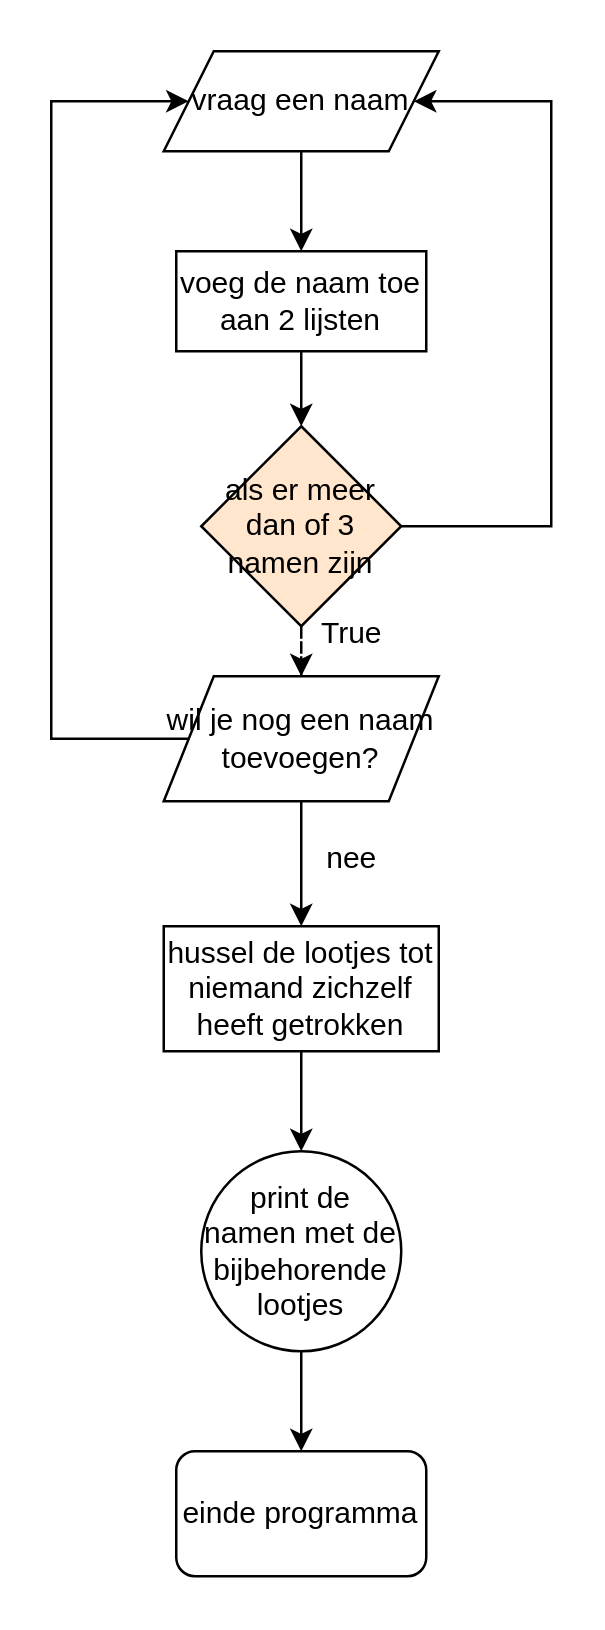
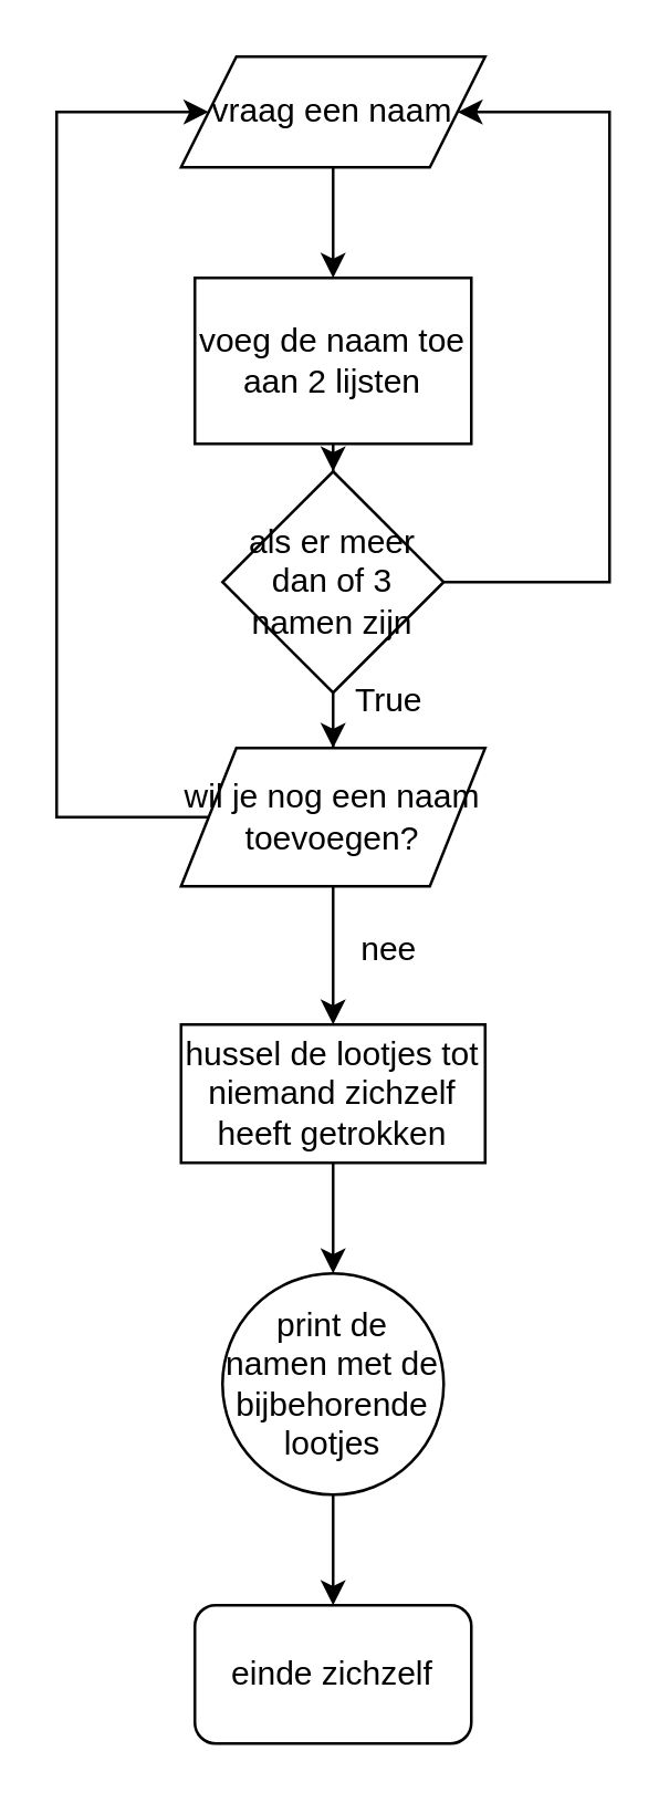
  <mxCell id="0" />
  <mxCell id="1" parent="0" />
  <mxCell id="2" style="edgeStyle=orthogonalEdgeStyle;rounded=0;orthogonalLoop=1;jettySize=auto;html=1;exitX=0.5;exitY=1;exitDx=0;exitDy=0;" edge="1" parent="1" source="3" target="5"><mxGeometry relative="1" as="geometry" /></mxCell>
  <mxCell id="3" value="vraag een naam" style="shape=parallelogram;perimeter=parallelogramPerimeter;whiteSpace=wrap;html=1;fixedSize=1;" vertex="1" parent="1"><mxGeometry x="65" y="20" width="110" height="40" as="geometry" /></mxCell>
  <mxCell id="4" style="edgeStyle=orthogonalEdgeStyle;rounded=0;orthogonalLoop=1;jettySize=auto;html=1;exitX=0.5;exitY=1;exitDx=0;exitDy=0;" edge="1" parent="1" source="5" target="8"><mxGeometry relative="1" as="geometry"><mxPoint x="120" y="180" as="targetPoint" /></mxGeometry></mxCell>
- <mxCell id="5" value="voeg de naam toe aan 2 lijsten" style="rounded=0;whiteSpace=wrap;html=1;" vertex="1" parent="1"><mxGeometry x="70" y="100" width="100" height="40" as="geometry" /></mxCell>
+ <mxCell id="5" value="voeg de naam toe aan 2 lijsten" style="rounded=0;whiteSpace=wrap;html=1;" vertex="1" parent="1"><mxGeometry x="70" y="100" width="100" height="60" as="geometry" /></mxCell>
  <mxCell id="6" style="edgeStyle=orthogonalEdgeStyle;rounded=0;orthogonalLoop=1;jettySize=auto;html=1;exitX=1;exitY=0.5;exitDx=0;exitDy=0;entryX=1;entryY=0.5;entryDx=0;entryDy=0;" edge="1" parent="1" source="8" target="3"><mxGeometry relative="1" as="geometry"><Array as="points"><mxPoint x="220" y="210" /><mxPoint x="220" y="40" /></Array></mxGeometry></mxCell>
- <mxCell id="7" style="edgeStyle=orthogonalEdgeStyle;rounded=0;orthogonalLoop=1;jettySize=auto;html=1;exitX=0.5;exitY=1;exitDx=0;exitDy=0;dashed=1;" edge="1" parent="1" source="8" target="11"><mxGeometry relative="1" as="geometry"><mxPoint x="120" y="290" as="targetPoint" /></mxGeometry></mxCell>
- <mxCell id="8" value="als er meer dan of 3 namen zijn" style="rhombus;whiteSpace=wrap;html=1;fillColor=#ffe6cc;" vertex="1" parent="1"><mxGeometry x="80" y="170" width="80" height="80" as="geometry" /></mxCell>
+ <mxCell id="7" style="edgeStyle=orthogonalEdgeStyle;rounded=0;orthogonalLoop=1;jettySize=auto;html=1;exitX=0.5;exitY=1;exitDx=0;exitDy=0;" edge="1" parent="1" source="8" target="11"><mxGeometry relative="1" as="geometry"><mxPoint x="120" y="290" as="targetPoint" /></mxGeometry></mxCell>
+ <mxCell id="8" value="als er meer dan of 3 namen zijn" style="rhombus;whiteSpace=wrap;html=1;" vertex="1" parent="1"><mxGeometry x="80" y="170" width="80" height="80" as="geometry" /></mxCell>
  <mxCell id="9" style="edgeStyle=orthogonalEdgeStyle;rounded=0;orthogonalLoop=1;jettySize=auto;html=1;exitX=0;exitY=0.5;exitDx=0;exitDy=0;entryX=0;entryY=0.5;entryDx=0;entryDy=0;" edge="1" parent="1" source="11" target="3"><mxGeometry relative="1" as="geometry"><Array as="points"><mxPoint x="20" y="295" /><mxPoint x="20" y="40" /></Array></mxGeometry></mxCell>
  <mxCell id="10" style="edgeStyle=orthogonalEdgeStyle;rounded=0;orthogonalLoop=1;jettySize=auto;html=1;exitX=0.5;exitY=1;exitDx=0;exitDy=0;" edge="1" parent="1" source="11"><mxGeometry relative="1" as="geometry"><mxPoint x="120" y="370" as="targetPoint" /></mxGeometry></mxCell>
  <mxCell id="11" value="wil je nog een naam toevoegen?" style="shape=parallelogram;perimeter=parallelogramPerimeter;whiteSpace=wrap;html=1;fixedSize=1;" vertex="1" parent="1"><mxGeometry x="65" y="270" width="110" height="50" as="geometry" /></mxCell>
  <mxCell id="12" value="True" style="text;html=1;align=center;verticalAlign=middle;resizable=0;points=[];autosize=1;strokeColor=none;fillColor=none;" vertex="1" parent="1"><mxGeometry x="115" y="238" width="50" height="30" as="geometry" /></mxCell>
  <mxCell id="13" value="nee" style="text;html=1;align=center;verticalAlign=middle;resizable=0;points=[];autosize=1;strokeColor=none;fillColor=none;" vertex="1" parent="1"><mxGeometry x="120" y="328" width="40" height="30" as="geometry" /></mxCell>
  <mxCell id="14" style="edgeStyle=orthogonalEdgeStyle;rounded=0;orthogonalLoop=1;jettySize=auto;html=1;exitX=0.5;exitY=1;exitDx=0;exitDy=0;" edge="1" parent="1" source="15"><mxGeometry relative="1" as="geometry"><mxPoint x="120" y="460" as="targetPoint" /></mxGeometry></mxCell>
  <mxCell id="15" value="hussel de lootjes tot niemand zichzelf heeft getrokken" style="whiteSpace=wrap;html=1;" vertex="1" parent="1"><mxGeometry x="65" y="370" width="110" height="50" as="geometry" /></mxCell>
  <mxCell id="16" style="edgeStyle=orthogonalEdgeStyle;rounded=0;orthogonalLoop=1;jettySize=auto;html=1;exitX=0.5;exitY=1;exitDx=0;exitDy=0;" edge="1" parent="1" source="17" target="18"><mxGeometry relative="1" as="geometry"><mxPoint x="120" y="590" as="targetPoint" /></mxGeometry></mxCell>
  <mxCell id="17" value="print de namen met de bijbehorende lootjes" style="ellipse;whiteSpace=wrap;html=1;" vertex="1" parent="1"><mxGeometry x="80" y="460" width="80" height="80" as="geometry" /></mxCell>
- <mxCell id="18" value="einde programma" style="rounded=1;whiteSpace=wrap;html=1;" vertex="1" parent="1"><mxGeometry x="70" y="580" width="100" height="50" as="geometry" /></mxCell>
+ <mxCell id="18" value="einde zichzelf" style="rounded=1;whiteSpace=wrap;html=1;" vertex="1" parent="1"><mxGeometry x="70" y="580" width="100" height="50" as="geometry" /></mxCell>
